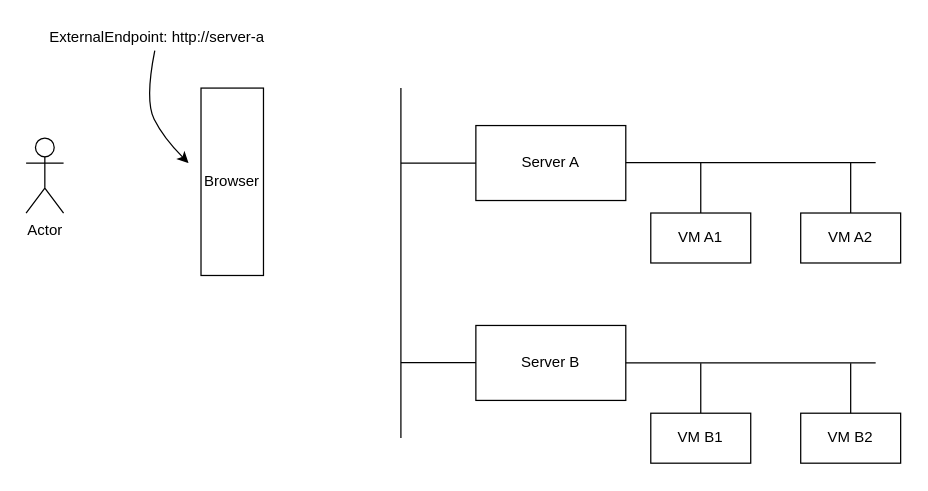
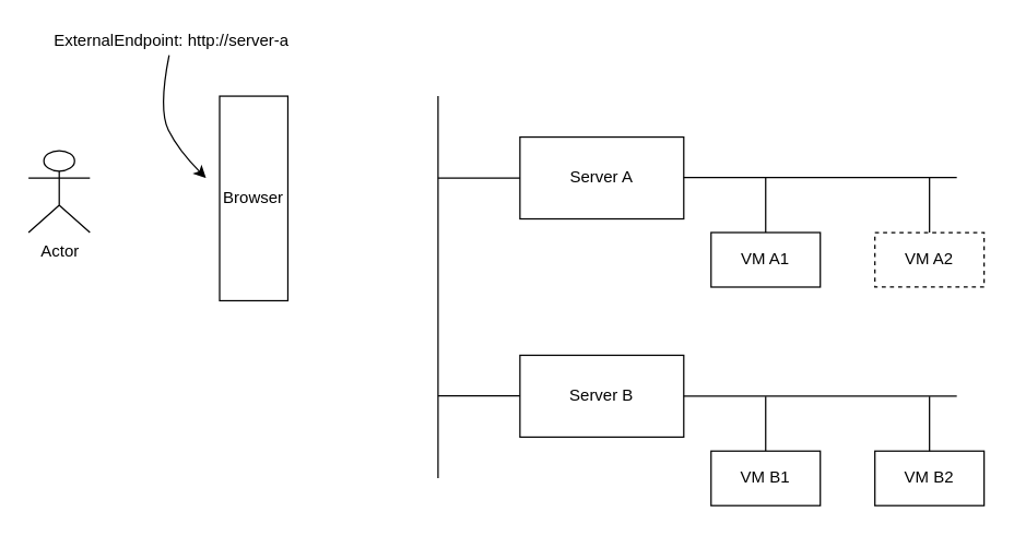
  <mxCell id="0" />
  <mxCell id="1" parent="0" />
  <mxCell id="2" value="Server A" style="rounded=0;whiteSpace=wrap;html=1;" vertex="1" parent="1"><mxGeometry x="380" y="100" width="120" height="60" as="geometry" /></mxCell>
  <mxCell id="3" value="Server B" style="rounded=0;whiteSpace=wrap;html=1;" vertex="1" parent="1"><mxGeometry x="380" y="260" width="120" height="60" as="geometry" /></mxCell>
- <mxCell id="4" value="Actor" style="shape=umlActor;verticalLabelPosition=bottom;verticalAlign=top;html=1;outlineConnect=0;" vertex="1" parent="1"><mxGeometry x="20" y="110" width="30" height="60" as="geometry" /></mxCell>
+ <mxCell id="4" value="Actor" style="shape=umlActor;verticalLabelPosition=bottom;verticalAlign=top;html=1;outlineConnect=0;" vertex="1" parent="1"><mxGeometry x="20" y="110" width="45" height="60" as="geometry" /></mxCell>
  <mxCell id="5" value="" style="endArrow=none;html=1;" edge="1" parent="1"><mxGeometry width="50" height="50" relative="1" as="geometry"><mxPoint x="320" y="70" as="sourcePoint" /><mxPoint x="320" y="350" as="targetPoint" /></mxGeometry></mxCell>
  <mxCell id="6" value="" style="endArrow=none;html=1;exitX=0;exitY=0.5;exitDx=0;exitDy=0;" edge="1" parent="1" source="2"><mxGeometry width="50" height="50" relative="1" as="geometry"><mxPoint x="420" y="90" as="sourcePoint" /><mxPoint x="320" y="130" as="targetPoint" /></mxGeometry></mxCell>
  <mxCell id="7" value="" style="endArrow=none;html=1;exitX=0.5;exitY=0;exitDx=0;exitDy=0;" edge="1" parent="1" source="12"><mxGeometry width="50" height="50" relative="1" as="geometry"><mxPoint x="560" y="180" as="sourcePoint" /><mxPoint x="560" y="130" as="targetPoint" /></mxGeometry></mxCell>
  <mxCell id="8" value="Browser" style="rounded=0;whiteSpace=wrap;html=1;" vertex="1" parent="1"><mxGeometry x="160" y="70" width="50" height="150" as="geometry" /></mxCell>
  <mxCell id="9" value="ExternalEndpoint: http://server-a" style="text;html=1;strokeColor=none;fillColor=none;align=center;verticalAlign=middle;whiteSpace=wrap;rounded=0;spacing=9;" vertex="1" parent="1"><mxGeometry x="30" y="20" width="190" height="20" as="geometry" /></mxCell>
  <mxCell id="10" value="" style="endArrow=none;html=1;" edge="1" parent="1"><mxGeometry width="50" height="50" relative="1" as="geometry"><mxPoint x="500" y="129.76" as="sourcePoint" /><mxPoint x="700" y="129.76" as="targetPoint" /></mxGeometry></mxCell>
  <mxCell id="11" value="" style="endArrow=none;html=1;exitX=0;exitY=0.5;exitDx=0;exitDy=0;" edge="1" parent="1"><mxGeometry width="50" height="50" relative="1" as="geometry"><mxPoint x="380" y="289.76" as="sourcePoint" /><mxPoint x="320" y="289.76" as="targetPoint" /></mxGeometry></mxCell>
  <mxCell id="12" value="VM A1" style="rounded=0;whiteSpace=wrap;html=1;" vertex="1" parent="1"><mxGeometry x="520" y="170" width="80" height="40" as="geometry" /></mxCell>
- <mxCell id="13" value="VM A2" style="rounded=0;whiteSpace=wrap;html=1;" vertex="1" parent="1"><mxGeometry x="640" y="170" width="80" height="40" as="geometry" /></mxCell>
+ <mxCell id="13" value="VM A2" style="rounded=0;whiteSpace=wrap;html=1;dashed=1;" vertex="1" parent="1"><mxGeometry x="640" y="170" width="80" height="40" as="geometry" /></mxCell>
  <mxCell id="14" value="" style="endArrow=none;html=1;exitX=0.5;exitY=0;exitDx=0;exitDy=0;" edge="1" source="13" parent="1"><mxGeometry width="50" height="50" relative="1" as="geometry"><mxPoint x="680" y="180" as="sourcePoint" /><mxPoint x="680" y="130" as="targetPoint" /></mxGeometry></mxCell>
  <mxCell id="15" value="" style="endArrow=none;html=1;exitX=0.5;exitY=0;exitDx=0;exitDy=0;" edge="1" source="17" parent="1"><mxGeometry width="50" height="50" relative="1" as="geometry"><mxPoint x="560" y="340.24" as="sourcePoint" /><mxPoint x="560" y="290.24" as="targetPoint" /></mxGeometry></mxCell>
  <mxCell id="16" value="" style="endArrow=none;html=1;" edge="1" parent="1"><mxGeometry width="50" height="50" relative="1" as="geometry"><mxPoint x="500" y="290" as="sourcePoint" /><mxPoint x="700" y="290" as="targetPoint" /></mxGeometry></mxCell>
  <mxCell id="17" value="VM B1" style="rounded=0;whiteSpace=wrap;html=1;" vertex="1" parent="1"><mxGeometry x="520" y="330.24" width="80" height="40" as="geometry" /></mxCell>
  <mxCell id="18" value="VM B2" style="rounded=0;whiteSpace=wrap;html=1;" vertex="1" parent="1"><mxGeometry x="640" y="330.24" width="80" height="40" as="geometry" /></mxCell>
  <mxCell id="19" value="" style="endArrow=none;html=1;exitX=0.5;exitY=0;exitDx=0;exitDy=0;" edge="1" source="18" parent="1"><mxGeometry width="50" height="50" relative="1" as="geometry"><mxPoint x="680" y="340.24" as="sourcePoint" /><mxPoint x="680" y="290.24" as="targetPoint" /></mxGeometry></mxCell>
  <mxCell id="20" value="" style="curved=1;endArrow=classic;html=1;strokeColor=#000000;" edge="1" parent="1" source="9"><mxGeometry width="50" height="50" relative="1" as="geometry"><mxPoint x="-90" y="120" as="sourcePoint" /><mxPoint x="150" y="130" as="targetPoint" /><Array as="points"><mxPoint x="115" y="80" /><mxPoint x="130" y="110" /></Array></mxGeometry></mxCell>
